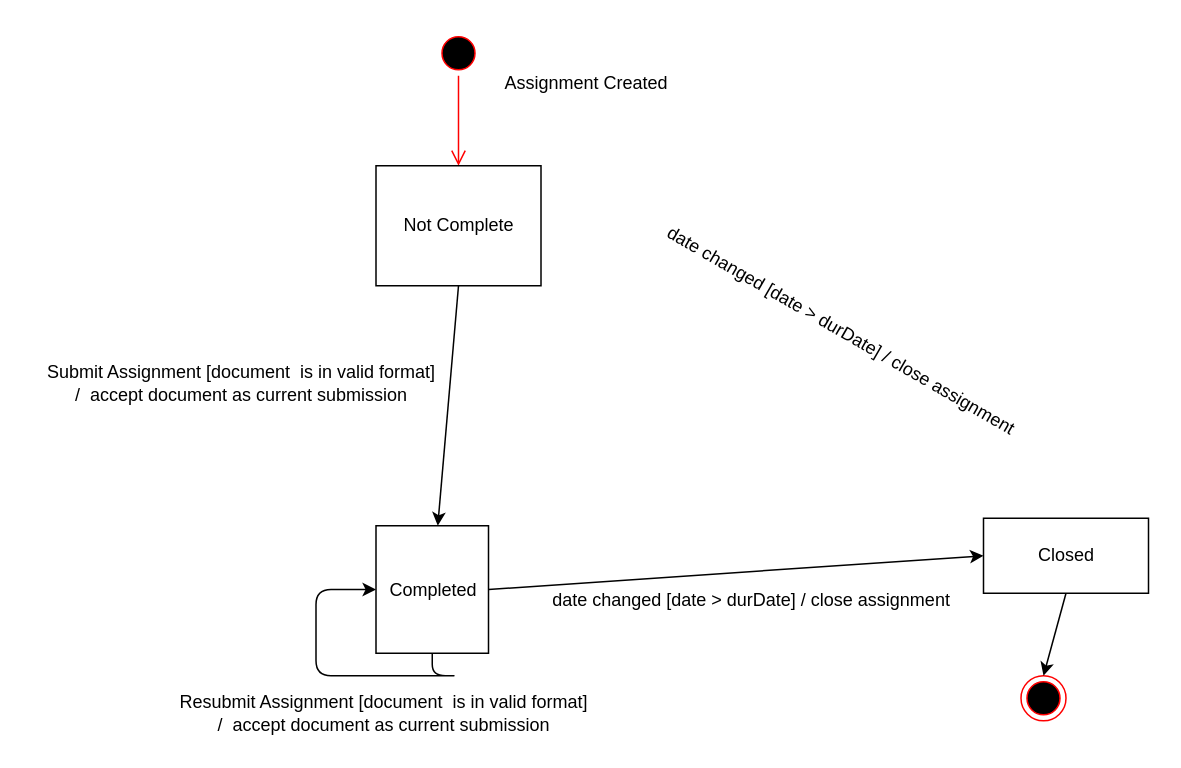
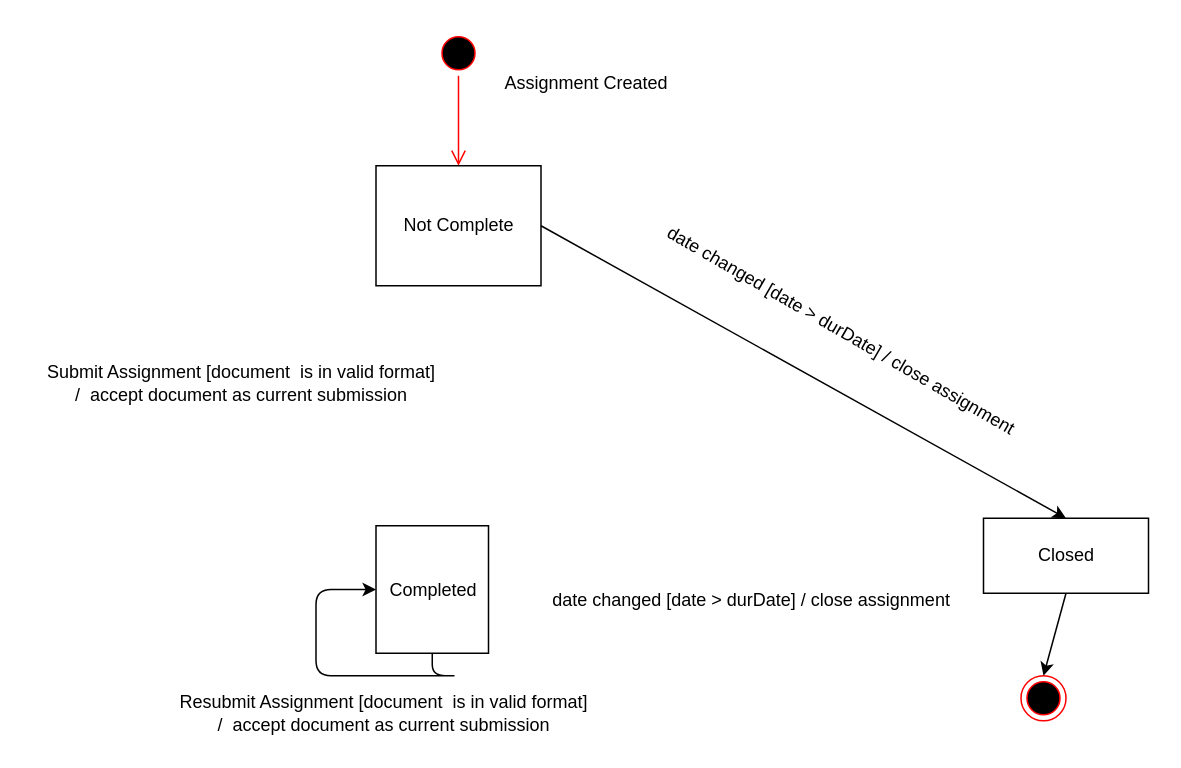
  <mxCell id="0" />
  <mxCell id="1" parent="0" />
  <mxCell id="2" value="" style="ellipse;html=1;shape=startState;fillColor=#000000;strokeColor=#ff0000;" vertex="1" parent="1"><mxGeometry x="290" y="20" width="30" height="30" as="geometry" /></mxCell>
  <mxCell id="3" value="" style="edgeStyle=orthogonalEdgeStyle;html=1;verticalAlign=bottom;endArrow=open;endSize=8;strokeColor=#ff0000;entryX=0.5;entryY=0;entryDx=0;entryDy=0;" edge="1" source="2" parent="1" target="5"><mxGeometry relative="1" as="geometry"><mxPoint x="295" y="110" as="targetPoint" /></mxGeometry></mxCell>
  <mxCell id="4" value="" style="ellipse;html=1;shape=endState;fillColor=#000000;strokeColor=#ff0000;" vertex="1" parent="1"><mxGeometry x="680" y="450" width="30" height="30" as="geometry" /></mxCell>
  <mxCell id="5" value="Not Complete" style="html=1;" vertex="1" parent="1"><mxGeometry x="250" y="110" width="110" height="80" as="geometry" /></mxCell>
  <mxCell id="6" value="Completed" style="html=1;" vertex="1" parent="1"><mxGeometry x="250" y="350" width="75" height="85" as="geometry" /></mxCell>
- <mxCell id="7" value="" style="endArrow=classic;html=1;exitX=0.5;exitY=1;exitDx=0;exitDy=0;" edge="1" parent="1" source="5" target="6"><mxGeometry width="50" height="50" relative="1" as="geometry"><mxPoint x="240" y="660" as="sourcePoint" /><mxPoint x="290" y="610" as="targetPoint" /></mxGeometry></mxCell>
  <mxCell id="8" value="" style="endArrow=classic;html=1;entryX=0;entryY=0.5;entryDx=0;entryDy=0;edgeStyle=orthogonalEdgeStyle;exitX=0.5;exitY=1;exitDx=0;exitDy=0;" edge="1" parent="1" source="6" target="6"><mxGeometry width="50" height="50" relative="1" as="geometry"><mxPoint x="290" y="440" as="sourcePoint" /><mxPoint x="200" y="380" as="targetPoint" /><Array as="points"><mxPoint x="305" y="450" /><mxPoint x="210" y="450" /><mxPoint x="210" y="375" /></Array></mxGeometry></mxCell>
- <mxCell id="10" value="" style="endArrow=classic;html=1;exitX=1;exitY=0.5;exitDx=0;exitDy=0;entryX=0;entryY=0.5;entryDx=0;entryDy=0;" edge="1" parent="1" source="6" target="16"><mxGeometry width="50" height="50" relative="1" as="geometry"><mxPoint x="410" y="390" as="sourcePoint" /><mxPoint x="590" y="410" as="targetPoint" /></mxGeometry></mxCell>
+ <mxCell id="9" value="" style="endArrow=classic;html=1;exitX=1;exitY=0.5;exitDx=0;exitDy=0;entryX=0.5;entryY=0;entryDx=0;entryDy=0;" edge="1" parent="1" source="5" target="16"><mxGeometry width="50" height="50" relative="1" as="geometry"><mxPoint x="200" y="720" as="sourcePoint" /><mxPoint x="684" y="490" as="targetPoint" /></mxGeometry></mxCell>
  <mxCell id="11" value="Assignment Created" style="text;html=1;align=center;verticalAlign=middle;resizable=0;points=[];autosize=1;" vertex="1" parent="1"><mxGeometry x="330" y="45" width="120" height="20" as="geometry" /></mxCell>
  <mxCell id="12" value="date changed [date &amp;gt; durDate] / close assignment" style="text;html=1;align=center;verticalAlign=middle;resizable=0;points=[];autosize=1;rotation=30;" vertex="1" parent="1"><mxGeometry x="420" y="210" width="280" height="20" as="geometry" /></mxCell>
  <mxCell id="13" value="date changed [date &amp;gt; durDate] / close assignment" style="text;html=1;align=center;verticalAlign=middle;resizable=0;points=[];autosize=1;" vertex="1" parent="1"><mxGeometry x="360" y="390" width="280" height="20" as="geometry" /></mxCell>
  <mxCell id="14" value="Submit Assignment [document &amp;nbsp;is in valid format] &lt;br&gt;/ &amp;nbsp;accept document as current submission" style="text;html=1;align=center;verticalAlign=middle;resizable=0;points=[];autosize=1;rotation=0;" vertex="1" parent="1"><mxGeometry x="20" y="240" width="280" height="30" as="geometry" /></mxCell>
  <mxCell id="15" value="Resubmit Assignment [document &amp;nbsp;is in valid format] &lt;br&gt;/ &amp;nbsp;accept document as current submission" style="text;html=1;align=center;verticalAlign=middle;resizable=0;points=[];autosize=1;" vertex="1" parent="1"><mxGeometry x="110" y="460" width="290" height="30" as="geometry" /></mxCell>
  <mxCell id="16" value="Closed" style="html=1;" vertex="1" parent="1"><mxGeometry x="655" y="345" width="110" height="50" as="geometry" /></mxCell>
  <mxCell id="17" value="" style="endArrow=classic;html=1;exitX=0.5;exitY=1;exitDx=0;exitDy=0;entryX=0.5;entryY=0;entryDx=0;entryDy=0;" edge="1" parent="1" source="16" target="4"><mxGeometry width="50" height="50" relative="1" as="geometry"><mxPoint x="160" y="550" as="sourcePoint" /><mxPoint x="770" y="450" as="targetPoint" /></mxGeometry></mxCell>
